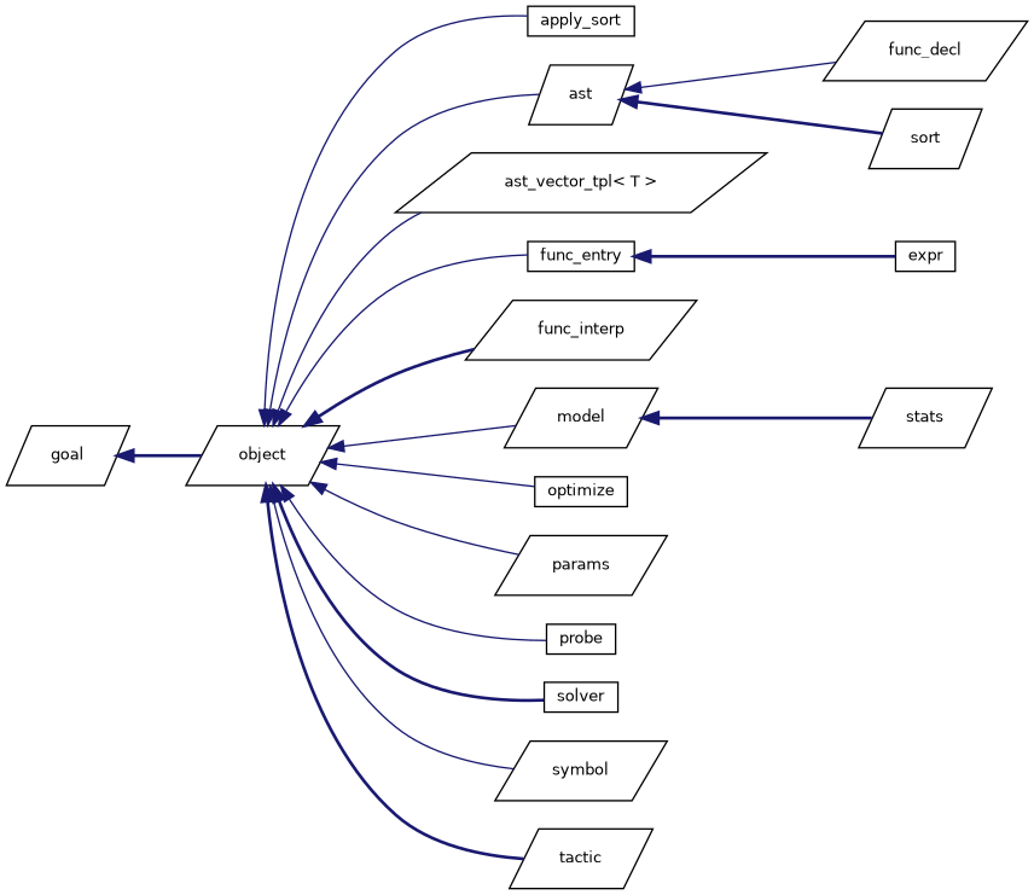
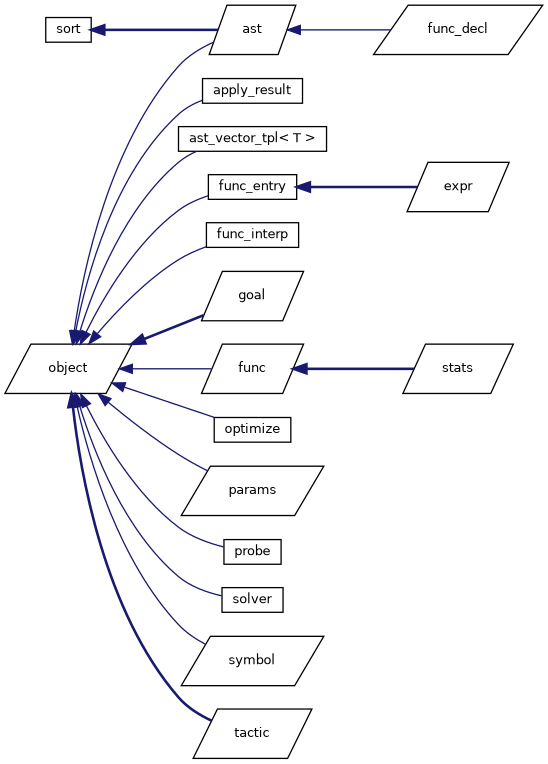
  digraph {
    rankdir=LR
    node [color=black fillcolor=white fontname=Helvetica fontsize=10 shape=parallelogram style=filled]
    edge [color=midnightblue dir=back fontname=Helvetica fontsize=10 labelfontname=Helvetica labelfontsize=10 style=solid]
    n1 [height=0.2 label=object width=0.4]
-   n2 [height=0.2 label=apply_sort shape=box width=0.4]
+   n2 [height=0.2 label=apply_result shape=box width=0.4]
    n3 [height=0.2 label=ast width=0.4]
-   n4 [height=0.2 label="ast_vector_tpl\< T \>" width=0.4]
+   n4 [height=0.2 label="ast_vector_tpl\< T \>" shape=box width=0.4]
    n5 [height=0.2 label=func_entry shape=box width=0.4]
-   n6 [height=0.2 label=func_interp width=0.4]
+   n6 [height=0.2 label=func_interp shape=box width=0.4]
    n7 [height=0.2 label=goal width=0.4]
-   n8 [height=0.2 label=model width=0.4]
+   n8 [height=0.2 label=func width=0.4]
    n9 [height=0.2 label=optimize shape=box width=0.4]
    n10 [height=0.2 label=params width=0.4]
    n11 [height=0.2 label=probe shape=box width=0.4]
    n12 [height=0.2 label=solver shape=box width=0.4]
    n13 [height=0.2 label=symbol width=0.4]
    n14 [height=0.2 label=tactic width=0.4]
    n15 [height=0.2 label=func_decl width=0.4]
-   n16 [height=0.2 label=sort width=0.4]
-   n17 [height=0.2 label=expr shape=box width=0.4]
+   n16 [height=0.2 label=sort shape=box width=0.4]
+   n17 [height=0.2 label=expr width=0.4]
    n18 [height=0.2 label=stats width=0.4]
    n1 -> n2
    n1 -> n3
    n1 -> n4
    n1 -> n5
-   n1 -> n6 [style=bold]
-   n7 -> n1 [style=bold]
+   n1 -> n6
+   n1 -> n7 [style=bold]
    n1 -> n8
    n1 -> n9
    n1 -> n10
    n1 -> n11
-   n1 -> n12 [style=bold]
+   n1 -> n12
    n1 -> n13
    n1 -> n14 [style=bold]
    n3 -> n15
-   n3 -> n16 [style=bold]
+   n16 -> n3 [style=bold]
    n5 -> n17 [style=bold]
    n8 -> n18 [style=bold]
  }
